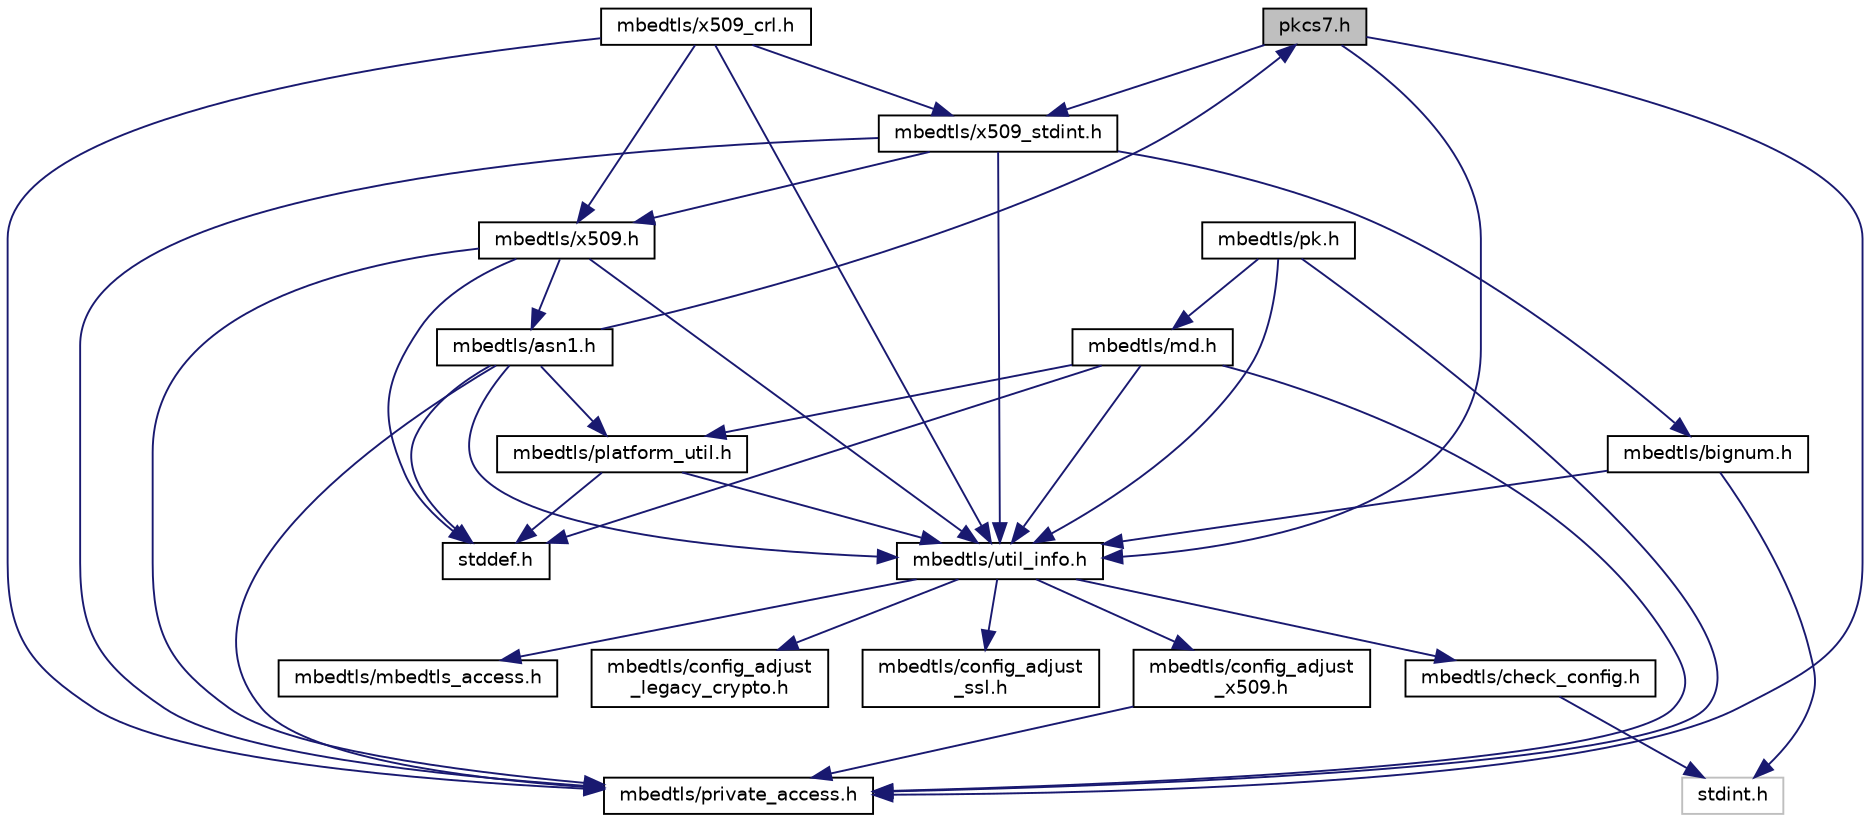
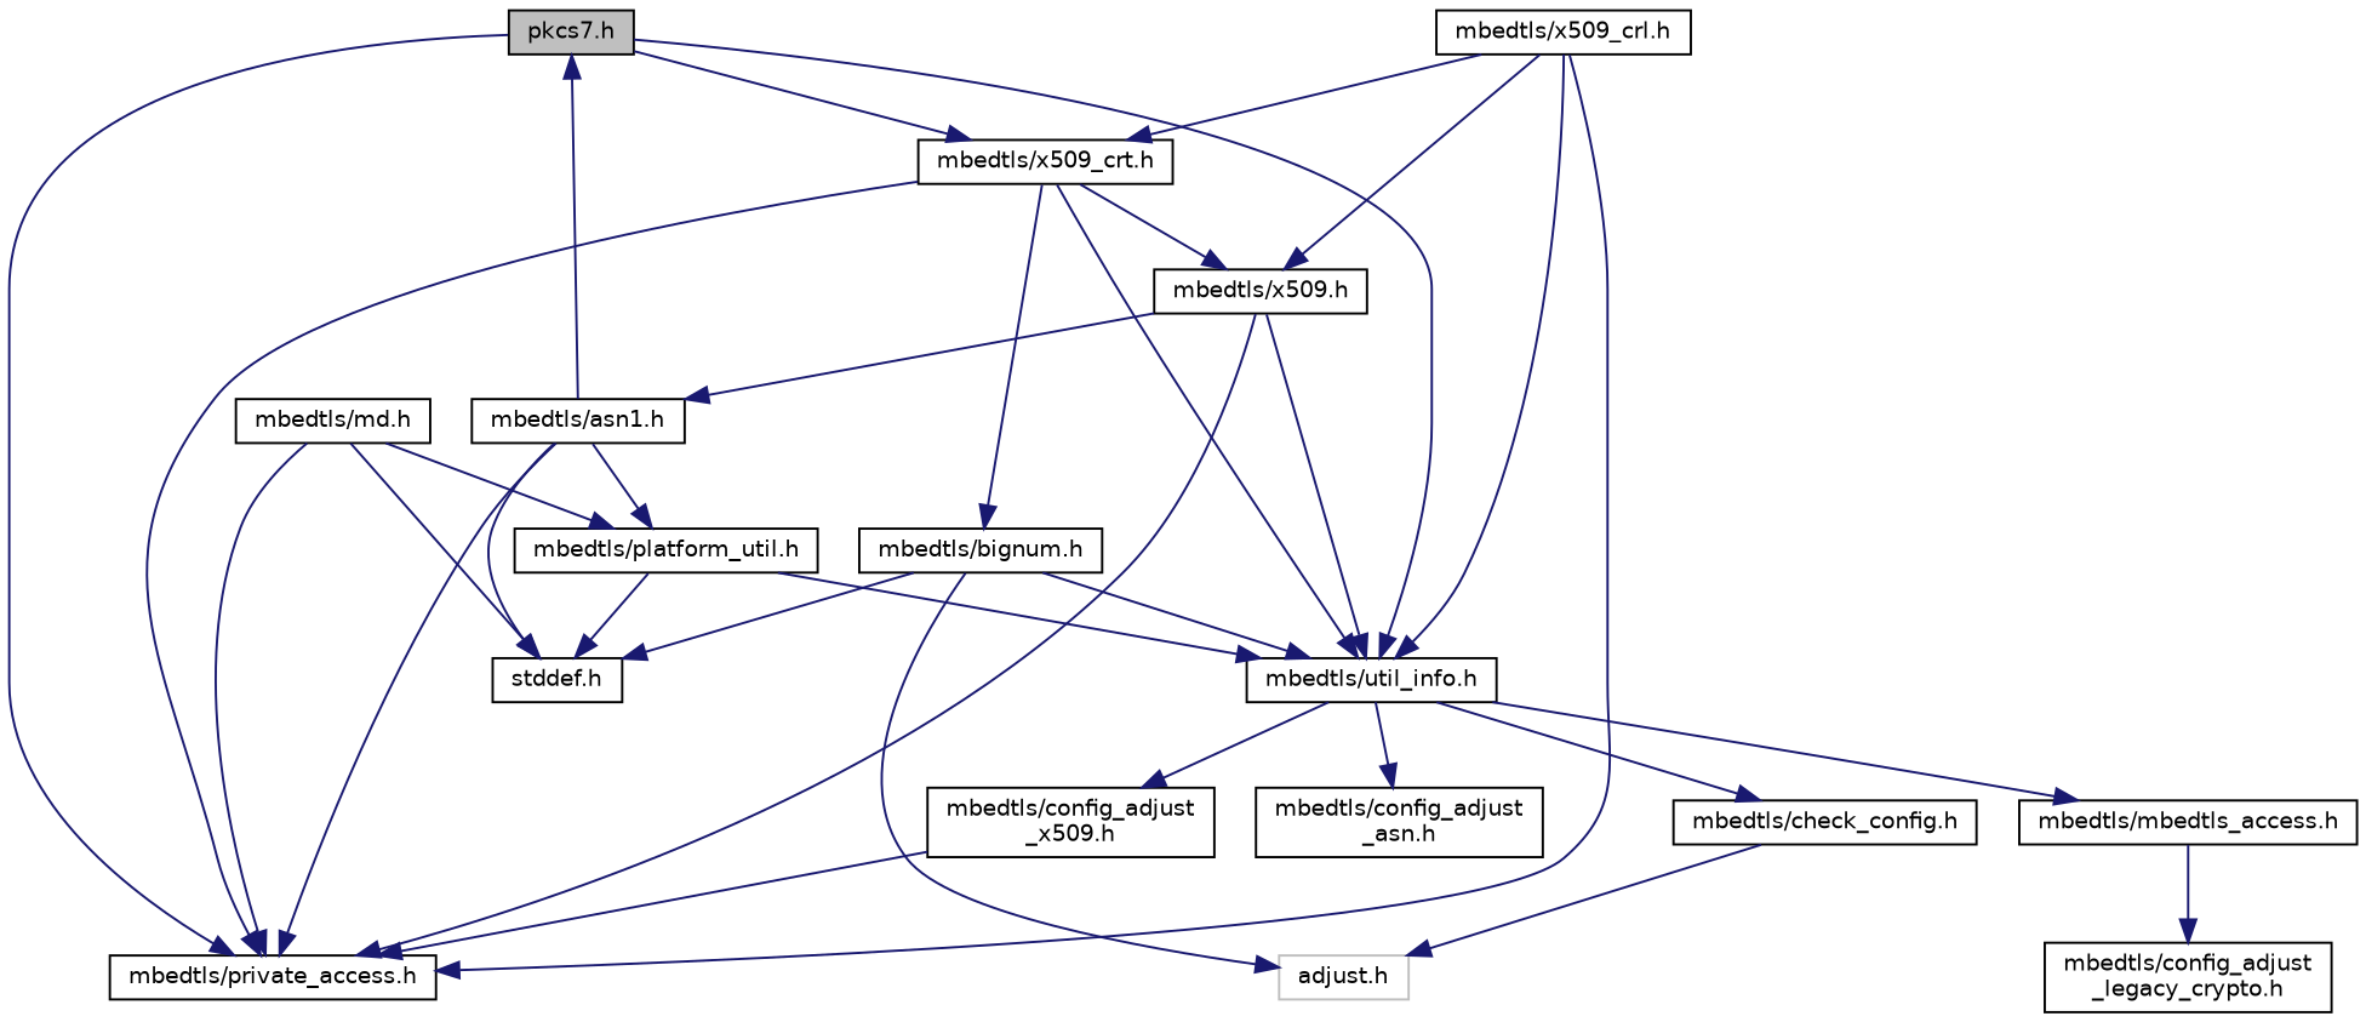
  digraph {
    node [color=black fillcolor=white fontname=Helvetica fontsize=10 shape=record style=filled]
    edge [color=midnightblue fontname=Helvetica fontsize=10 labelfontname=Helvetica labelfontsize=10 style=solid]
    n1 [fillcolor=grey75 fontcolor=black height=0.2 label="pkcs7.h" width=0.4]
    n2 [height=0.2 label="mbedtls/private_access.h" width=0.4]
    n3 [height=0.2 label="mbedtls/util_info.h" width=0.4]
-   n4 [height=0.2 label="mbedtls/x509_stdint.h" width=0.4]
+   n4 [height=0.2 label="mbedtls/x509_crt.h" width=0.4]
    n5 [height=0.2 label="mbedtls/mbedtls_access.h" width=0.4]
    n6 [height=0.2 label="mbedtls/config_adjust\l_legacy_crypto.h" width=0.4]
    n7 [height=0.2 label="mbedtls/config_adjust\l_x509.h" width=0.4]
-   n8 [height=0.2 label="mbedtls/config_adjust\l_ssl.h" width=0.4]
+   n8 [height=0.2 label="mbedtls/config_adjust\l_asn.h" width=0.4]
    n9 [height=0.2 label="mbedtls/check_config.h" width=0.4]
    n10 [height=0.2 label="mbedtls/asn1.h" width=0.4]
    n11 [height=0.2 label="mbedtls/platform_util.h" width=0.4]
    n12 [height=0.2 label="stddef.h" width=0.4]
    n13 [height=0.2 label="mbedtls/x509.h" width=0.4]
    n14 [height=0.2 label="mbedtls/bignum.h" width=0.4]
-   n15 [color=grey75 height=0.2 label="stdint.h" width=0.4]
+   n15 [color=grey75 height=0.2 label="adjust.h" width=0.4]
    n16 [height=0.2 label="mbedtls/x509_crl.h" width=0.4]
-   n17 [height=0.2 label="mbedtls/pk.h" width=0.4]
    n18 [height=0.2 label="mbedtls/md.h" width=0.4]
    n1 -> n2
    n1 -> n3
    n1 -> n4
    n3 -> n5
-   n3 -> n6
+   n5 -> n6
    n3 -> n7
    n3 -> n8
    n3 -> n9
    n4 -> n2
    n4 -> n3
    n4 -> n13
    n4 -> n14
    n7 -> n2
    n9 -> n15
    n10 -> n1
    n10 -> n2
-   n10 -> n3
    n10 -> n11
    n10 -> n12
    n11 -> n3
    n11 -> n12
    n13 -> n2
    n13 -> n3
    n13 -> n10
    n14 -> n3
-   n13 -> n12
+   n14 -> n12
    n14 -> n15
    n16 -> n2
    n16 -> n3
    n16 -> n4
    n16 -> n13
-   n17 -> n2
-   n17 -> n3
-   n17 -> n18
    n18 -> n2
-   n18 -> n3
    n18 -> n11
    n18 -> n12
  }
